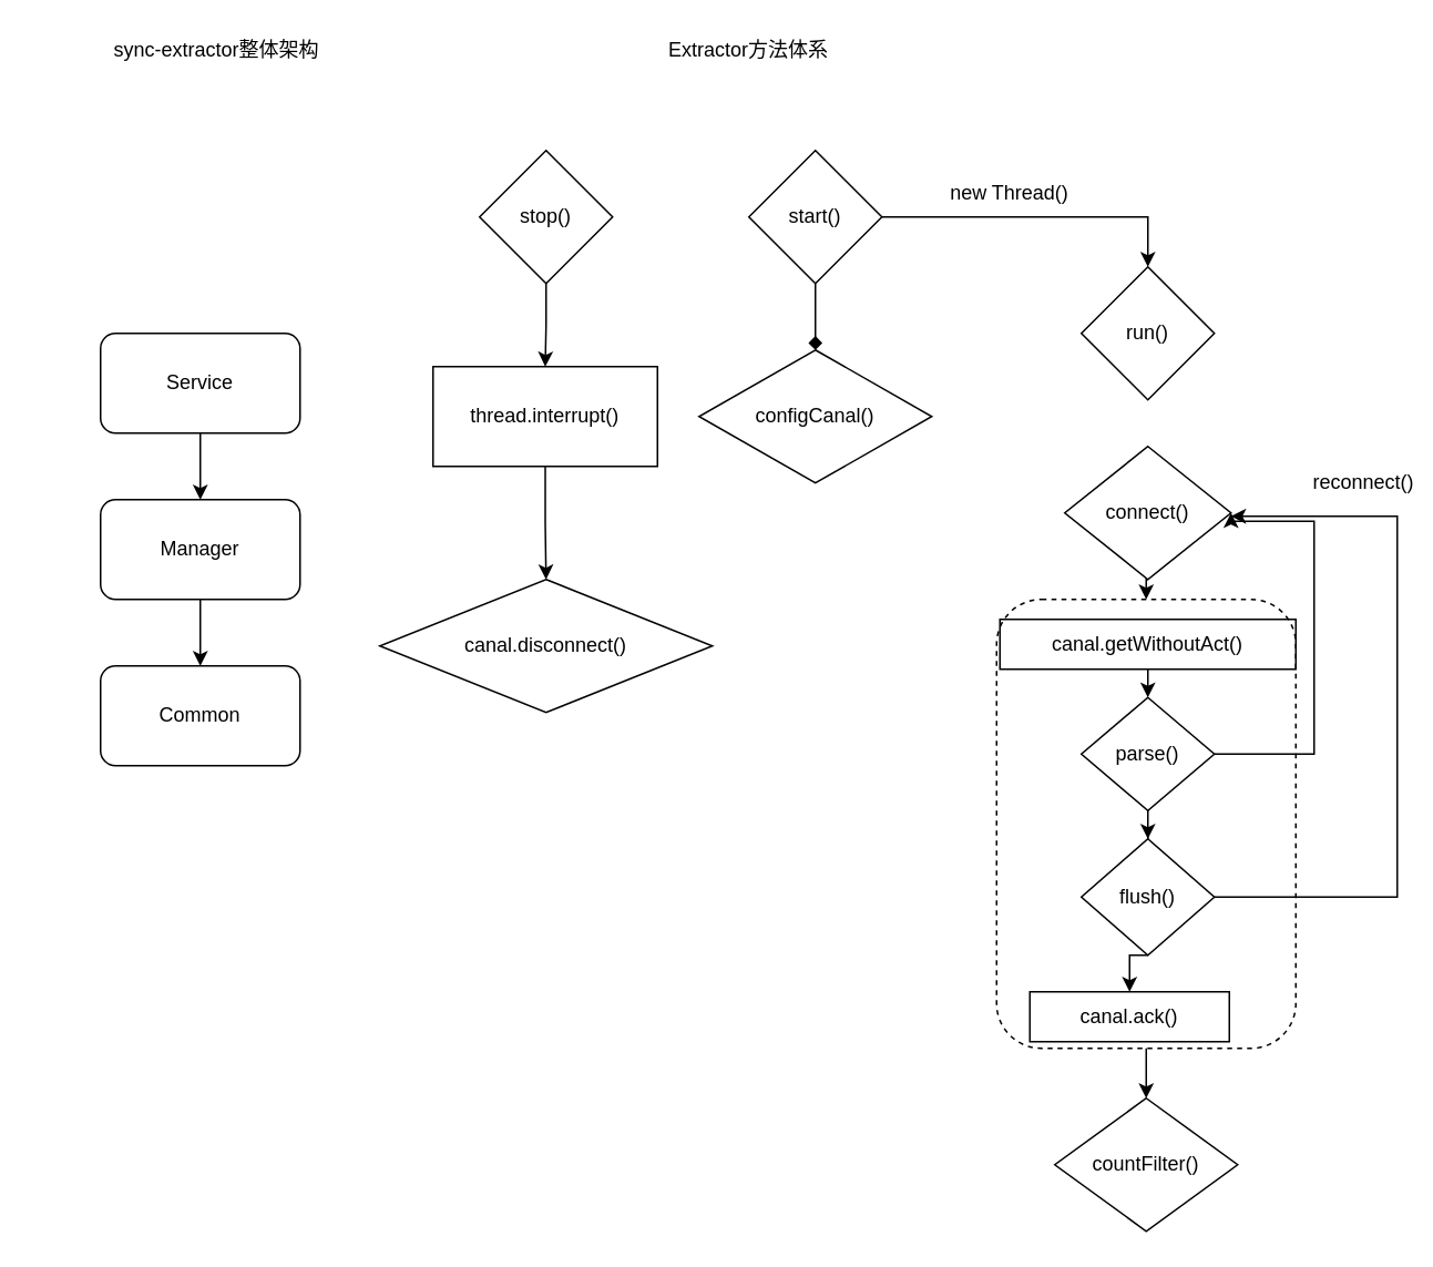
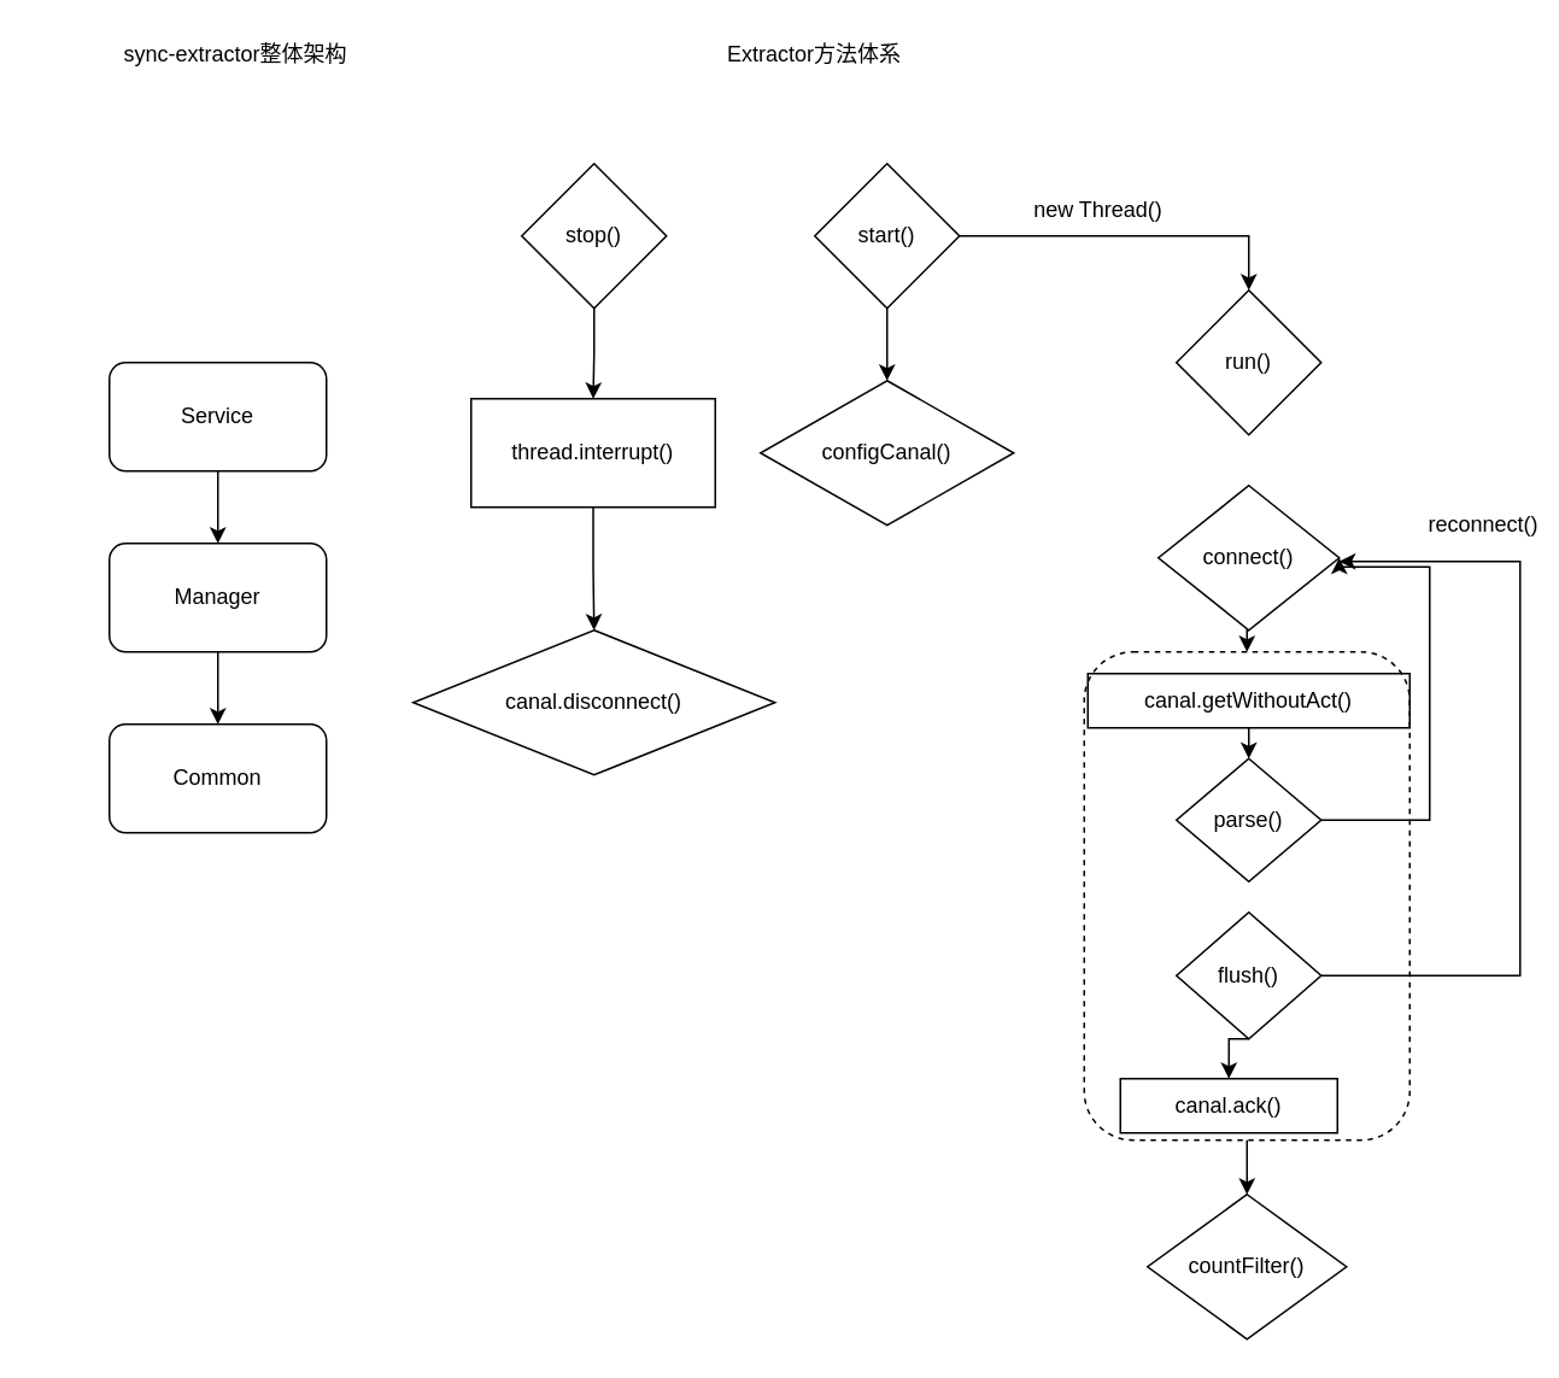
  <mxCell id="0" />
  <mxCell id="1" parent="0" />
  <mxCell id="2" style="edgeStyle=orthogonalEdgeStyle;rounded=0;orthogonalLoop=1;jettySize=auto;html=1;exitX=0.5;exitY=1;exitDx=0;exitDy=0;entryX=0.5;entryY=0;entryDx=0;entryDy=0;" edge="1" parent="1" source="3" target="26"><mxGeometry relative="1" as="geometry" /></mxCell>
  <mxCell id="3" value="&lt;span style=&quot;white-space: normal&quot;&gt;&lt;br&gt;&lt;/span&gt;" style="rounded=1;whiteSpace=wrap;html=1;fillColor=none;dashed=1;" vertex="1" parent="1"><mxGeometry x="599" y="360" width="180" height="270" as="geometry" /></mxCell>
  <mxCell id="4" style="edgeStyle=orthogonalEdgeStyle;rounded=0;orthogonalLoop=1;jettySize=auto;html=1;exitX=0.5;exitY=1;exitDx=0;exitDy=0;entryX=0.5;entryY=0;entryDx=0;entryDy=0;" edge="1" parent="1" source="5" target="7"><mxGeometry relative="1" as="geometry" /></mxCell>
  <mxCell id="5" value="Service" style="rounded=1;whiteSpace=wrap;html=1;" vertex="1" parent="1"><mxGeometry x="60" y="200" width="120" height="60" as="geometry" /></mxCell>
  <mxCell id="6" style="edgeStyle=orthogonalEdgeStyle;rounded=0;orthogonalLoop=1;jettySize=auto;html=1;exitX=0.5;exitY=1;exitDx=0;exitDy=0;entryX=0.5;entryY=0;entryDx=0;entryDy=0;" edge="1" parent="1" source="7" target="8"><mxGeometry relative="1" as="geometry" /></mxCell>
  <mxCell id="7" value="Manager" style="rounded=1;whiteSpace=wrap;html=1;" vertex="1" parent="1"><mxGeometry x="60" y="300" width="120" height="60" as="geometry" /></mxCell>
  <mxCell id="8" value="Common" style="rounded=1;whiteSpace=wrap;html=1;" vertex="1" parent="1"><mxGeometry x="60" y="400" width="120" height="60" as="geometry" /></mxCell>
  <mxCell id="9" value="sync-extractor整体架构" style="text;html=1;strokeColor=none;fillColor=none;align=center;verticalAlign=middle;whiteSpace=wrap;rounded=0;" vertex="1" parent="1"><mxGeometry x="20" y="20" width="220" height="20" as="geometry" /></mxCell>
  <mxCell id="10" style="edgeStyle=orthogonalEdgeStyle;rounded=0;orthogonalLoop=1;jettySize=auto;html=1;entryX=0.5;entryY=0;entryDx=0;entryDy=0;exitX=1;exitY=0.5;exitDx=0;exitDy=0;" edge="1" parent="1" source="12" target="15"><mxGeometry relative="1" as="geometry"><Array as="points"><mxPoint x="690" y="130" /></Array></mxGeometry></mxCell>
- <mxCell id="11" style="edgeStyle=orthogonalEdgeStyle;rounded=0;orthogonalLoop=1;jettySize=auto;html=1;exitX=0.5;exitY=1;exitDx=0;exitDy=0;entryX=0.5;entryY=0;entryDx=0;entryDy=0;endArrow=diamond;" edge="1" parent="1" source="12" target="14"><mxGeometry relative="1" as="geometry" /></mxCell>
+ <mxCell id="11" style="edgeStyle=orthogonalEdgeStyle;rounded=0;orthogonalLoop=1;jettySize=auto;html=1;exitX=0.5;exitY=1;exitDx=0;exitDy=0;entryX=0.5;entryY=0;entryDx=0;entryDy=0;" edge="1" parent="1" source="12" target="14"><mxGeometry relative="1" as="geometry" /></mxCell>
  <mxCell id="12" value="start()" style="rhombus;whiteSpace=wrap;html=1;" vertex="1" parent="1"><mxGeometry x="450" y="90" width="80" height="80" as="geometry" /></mxCell>
  <mxCell id="13" value="Extractor方法体系" style="text;html=1;strokeColor=none;fillColor=none;align=center;verticalAlign=middle;whiteSpace=wrap;rounded=0;" vertex="1" parent="1"><mxGeometry x="375" y="20" width="150" height="20" as="geometry" /></mxCell>
  <mxCell id="14" value="configCanal()" style="rhombus;whiteSpace=wrap;html=1;" vertex="1" parent="1"><mxGeometry x="420" y="210" width="140" height="80" as="geometry" /></mxCell>
  <mxCell id="15" value="run()" style="rhombus;whiteSpace=wrap;html=1;" vertex="1" parent="1"><mxGeometry x="650" y="160" width="80" height="80" as="geometry" /></mxCell>
  <mxCell id="16" style="edgeStyle=orthogonalEdgeStyle;rounded=0;orthogonalLoop=1;jettySize=auto;html=1;exitX=0.5;exitY=1;exitDx=0;exitDy=0;entryX=0.5;entryY=0;entryDx=0;entryDy=0;" edge="1" parent="1" source="17" target="3"><mxGeometry relative="1" as="geometry" /></mxCell>
  <mxCell id="17" value="connect()" style="rhombus;whiteSpace=wrap;html=1;" vertex="1" parent="1"><mxGeometry x="640" y="268" width="100" height="80" as="geometry" /></mxCell>
  <mxCell id="18" style="edgeStyle=orthogonalEdgeStyle;rounded=0;orthogonalLoop=1;jettySize=auto;html=1;entryX=1;entryY=0.5;entryDx=0;entryDy=0;exitX=1;exitY=0.5;exitDx=0;exitDy=0;" edge="1" parent="1" source="20" target="17"><mxGeometry relative="1" as="geometry"><Array as="points"><mxPoint x="790" y="453" /><mxPoint x="790" y="313" /><mxPoint x="740" y="313" /></Array></mxGeometry></mxCell>
- <mxCell id="19" style="edgeStyle=orthogonalEdgeStyle;rounded=0;orthogonalLoop=1;jettySize=auto;html=1;entryX=0.5;entryY=0;entryDx=0;entryDy=0;" edge="1" parent="1" source="20" target="23"><mxGeometry relative="1" as="geometry" /></mxCell>
  <mxCell id="20" value="parse()" style="rhombus;whiteSpace=wrap;html=1;" vertex="1" parent="1"><mxGeometry x="650" y="419" width="80" height="68" as="geometry" /></mxCell>
  <mxCell id="21" style="edgeStyle=orthogonalEdgeStyle;rounded=0;orthogonalLoop=1;jettySize=auto;html=1;exitX=1;exitY=0.5;exitDx=0;exitDy=0;" edge="1" parent="1" source="23"><mxGeometry relative="1" as="geometry"><mxPoint x="740" y="310" as="targetPoint" /><Array as="points"><mxPoint x="840" y="539" /><mxPoint x="840" y="310" /></Array></mxGeometry></mxCell>
  <mxCell id="22" style="edgeStyle=orthogonalEdgeStyle;rounded=0;orthogonalLoop=1;jettySize=auto;html=1;exitX=0.5;exitY=1;exitDx=0;exitDy=0;entryX=0.5;entryY=0;entryDx=0;entryDy=0;" edge="1" parent="1" source="23" target="32"><mxGeometry relative="1" as="geometry" /></mxCell>
  <mxCell id="23" value="flush()" style="rhombus;whiteSpace=wrap;html=1;" vertex="1" parent="1"><mxGeometry x="650" y="504" width="80" height="70" as="geometry" /></mxCell>
  <mxCell id="24" value="new Thread()" style="text;html=1;strokeColor=none;fillColor=none;align=center;verticalAlign=middle;whiteSpace=wrap;rounded=0;" vertex="1" parent="1"><mxGeometry x="552" y="106" width="110" height="20" as="geometry" /></mxCell>
  <mxCell id="25" value="reconnect()" style="text;html=1;strokeColor=none;fillColor=none;align=center;verticalAlign=middle;whiteSpace=wrap;rounded=0;" vertex="1" parent="1"><mxGeometry x="800" y="280" width="40" height="20" as="geometry" /></mxCell>
  <mxCell id="26" value="countFilter()" style="rhombus;whiteSpace=wrap;html=1;" vertex="1" parent="1"><mxGeometry x="634" y="660" width="110" height="80" as="geometry" /></mxCell>
  <mxCell id="27" style="edgeStyle=orthogonalEdgeStyle;rounded=0;orthogonalLoop=1;jettySize=auto;html=1;entryX=0.5;entryY=0;entryDx=0;entryDy=0;" edge="1" parent="1" source="28" target="30"><mxGeometry relative="1" as="geometry" /></mxCell>
  <mxCell id="28" value="stop()" style="rhombus;whiteSpace=wrap;html=1;" vertex="1" parent="1"><mxGeometry x="288" y="90" width="80" height="80" as="geometry" /></mxCell>
  <mxCell id="29" style="edgeStyle=orthogonalEdgeStyle;rounded=0;orthogonalLoop=1;jettySize=auto;html=1;entryX=0.5;entryY=0;entryDx=0;entryDy=0;" edge="1" parent="1" source="30" target="31"><mxGeometry relative="1" as="geometry" /></mxCell>
  <mxCell id="30" value="thread.interrupt()" style="rounded=0;whiteSpace=wrap;html=1;fillColor=none;" vertex="1" parent="1"><mxGeometry x="260" y="220" width="135" height="60" as="geometry" /></mxCell>
  <mxCell id="31" value="canal.disconnect()" style="rhombus;whiteSpace=wrap;html=1;fillColor=none;" vertex="1" parent="1"><mxGeometry x="228" y="348" width="200" height="80" as="geometry" /></mxCell>
  <mxCell id="32" value="&lt;span style=&quot;white-space: normal&quot;&gt;canal.ack()&lt;/span&gt;" style="rounded=0;whiteSpace=wrap;html=1;fillColor=none;" vertex="1" parent="1"><mxGeometry x="619" y="596" width="120" height="30" as="geometry" /></mxCell>
  <mxCell id="33" style="edgeStyle=orthogonalEdgeStyle;rounded=0;orthogonalLoop=1;jettySize=auto;html=1;exitX=0.5;exitY=1;exitDx=0;exitDy=0;entryX=0.5;entryY=0;entryDx=0;entryDy=0;" edge="1" parent="1" source="34" target="20"><mxGeometry relative="1" as="geometry" /></mxCell>
  <mxCell id="34" value="canal.getWithoutAct()" style="rounded=0;whiteSpace=wrap;html=1;fillColor=none;" vertex="1" parent="1"><mxGeometry x="601" y="372" width="178" height="30" as="geometry" /></mxCell>
